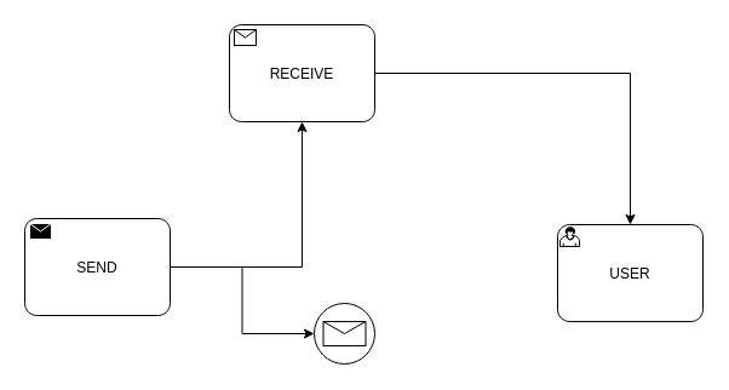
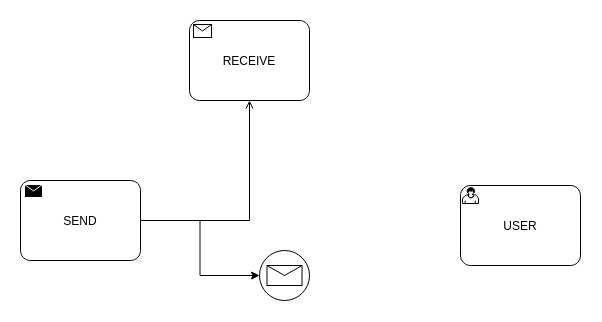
  <mxCell id="0" />
  <mxCell id="1" parent="0" />
- <mxCell id="2" style="edgeStyle=orthogonalEdgeStyle;rounded=0;orthogonalLoop=1;jettySize=auto;html=1;" edge="1" parent="1" source="4" target="6"><mxGeometry relative="1" as="geometry" /></mxCell>
+ <mxCell id="2" style="edgeStyle=orthogonalEdgeStyle;rounded=0;orthogonalLoop=1;jettySize=auto;html=1;endArrow=open;" edge="1" parent="1" source="4" target="6"><mxGeometry relative="1" as="geometry" /></mxCell>
  <mxCell id="3" style="edgeStyle=orthogonalEdgeStyle;rounded=0;orthogonalLoop=1;jettySize=auto;html=1;" edge="1" parent="1" source="4" target="7"><mxGeometry relative="1" as="geometry" /></mxCell>
  <mxCell id="4" value="SEND" style="shape=mxgraph.bpmn.task;rectStyle=rounded;size=10;taskMarker=send;" vertex="1" parent="1"><mxGeometry x="20" y="180" width="120" height="80" as="geometry" /></mxCell>
- <mxCell id="5" style="edgeStyle=orthogonalEdgeStyle;rounded=0;orthogonalLoop=1;jettySize=auto;html=1;" edge="1" parent="1" source="6" target="8"><mxGeometry relative="1" as="geometry" /></mxCell>
  <mxCell id="6" value="RECEIVE" style="shape=mxgraph.bpmn.task;rectStyle=rounded;size=10;taskMarker=receive;" vertex="1" parent="1"><mxGeometry x="189" y="20" width="120" height="80" as="geometry" /></mxCell>
  <mxCell id="7" value="" style="shape=mxgraph.bpmn.event;html=1;verticalLabelPosition=bottom;labelBackgroundColor=#ffffff;verticalAlign=top;align=center;perimeter=ellipsePerimeter;outlineConnect=0;aspect=fixed;outline=standard;symbol=message;" vertex="1" parent="1"><mxGeometry x="259" y="250" width="50" height="50" as="geometry" /></mxCell>
  <mxCell id="8" value="USER" style="shape=mxgraph.bpmn.task;rectStyle=rounded;size=10;taskMarker=user;" vertex="1" parent="1"><mxGeometry x="460" y="185" width="120" height="80" as="geometry" /></mxCell>
